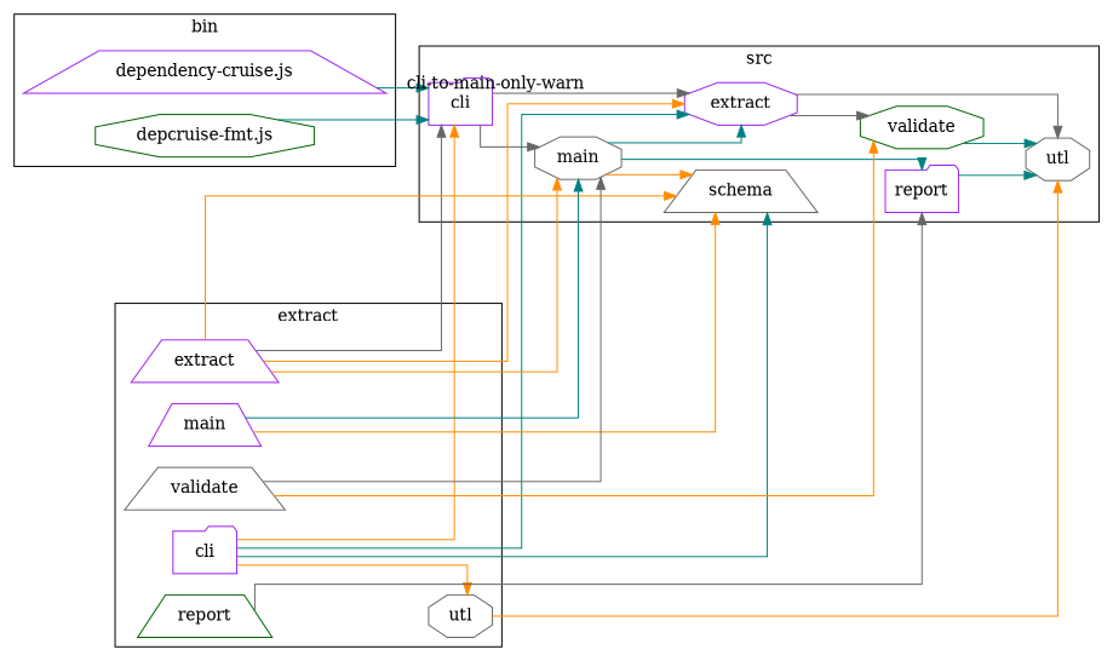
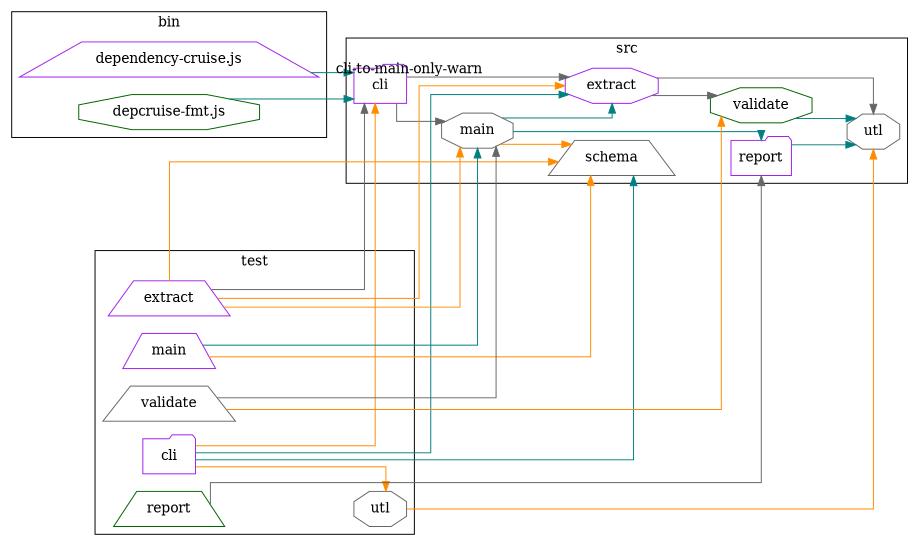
  strict digraph {
    splines=ortho
    rankdir=LR
    node [color=purple shape=octagon]
    edge [color=teal]
    n1 [label="depcruise-fmt.js" color=darkgreen]
    n2 [label="dependency-cruise.js" shape=trapezium]
    n3 [label=cli shape=folder]
    n4 [label=main color=gray40]
    n5 [label=extract]
    n6 [label=validate color=darkgreen]
    n7 [label=utl color=gray40]
    n8 [label=report shape=folder]
    n9 [label=schema color=gray40 shape=trapezium]
    n10 [label=cli shape=folder]
    n11 [label=utl color=gray40]
    n12 [label=extract shape=trapezium]
    n13 [label=main shape=trapezium]
    n14 [label=report color=darkgreen shape=trapezium]
    n15 [label=validate color=gray40 shape=trapezium]
    subgraph cluster_1 {
      label=bin
      n1
      n2
    }
    subgraph cluster_2 {
      label=src
      n3
      n4
      n5
      n6
      n7
      n8
      n9
    }
    subgraph cluster_3 {
-     label=extract
+     label=test
      n10
      n11
      n12
      n13
      n14
      n15
    }
    n1 -> n3
    n2 -> n3
    n3 -> n4 [color=gray40]
    n3 -> n5 [xlabel="cli-to-main-only-warn" color=gray40]
    n4 -> n5
    n4 -> n8
    n4 -> n9 [color=darkorange]
    n5 -> n6 [color=gray40]
    n5 -> n7 [color=gray40]
    n6 -> n7
    n8 -> n7
    n10 -> n3 [color=darkorange]
    n10 -> n5
    n10 -> n9
    n10 -> n11 [color=darkorange]
    n11 -> n7 [color=darkorange]
    n12 -> n3 [color=gray40]
    n12 -> n4 [color=darkorange]
    n12 -> n5 [color=darkorange]
    n12 -> n9 [color=darkorange]
    n13 -> n4
    n13 -> n9 [color=darkorange]
    n14 -> n8 [color=gray40]
    n15 -> n4 [color=gray40]
    n15 -> n6 [color=darkorange]
  }
